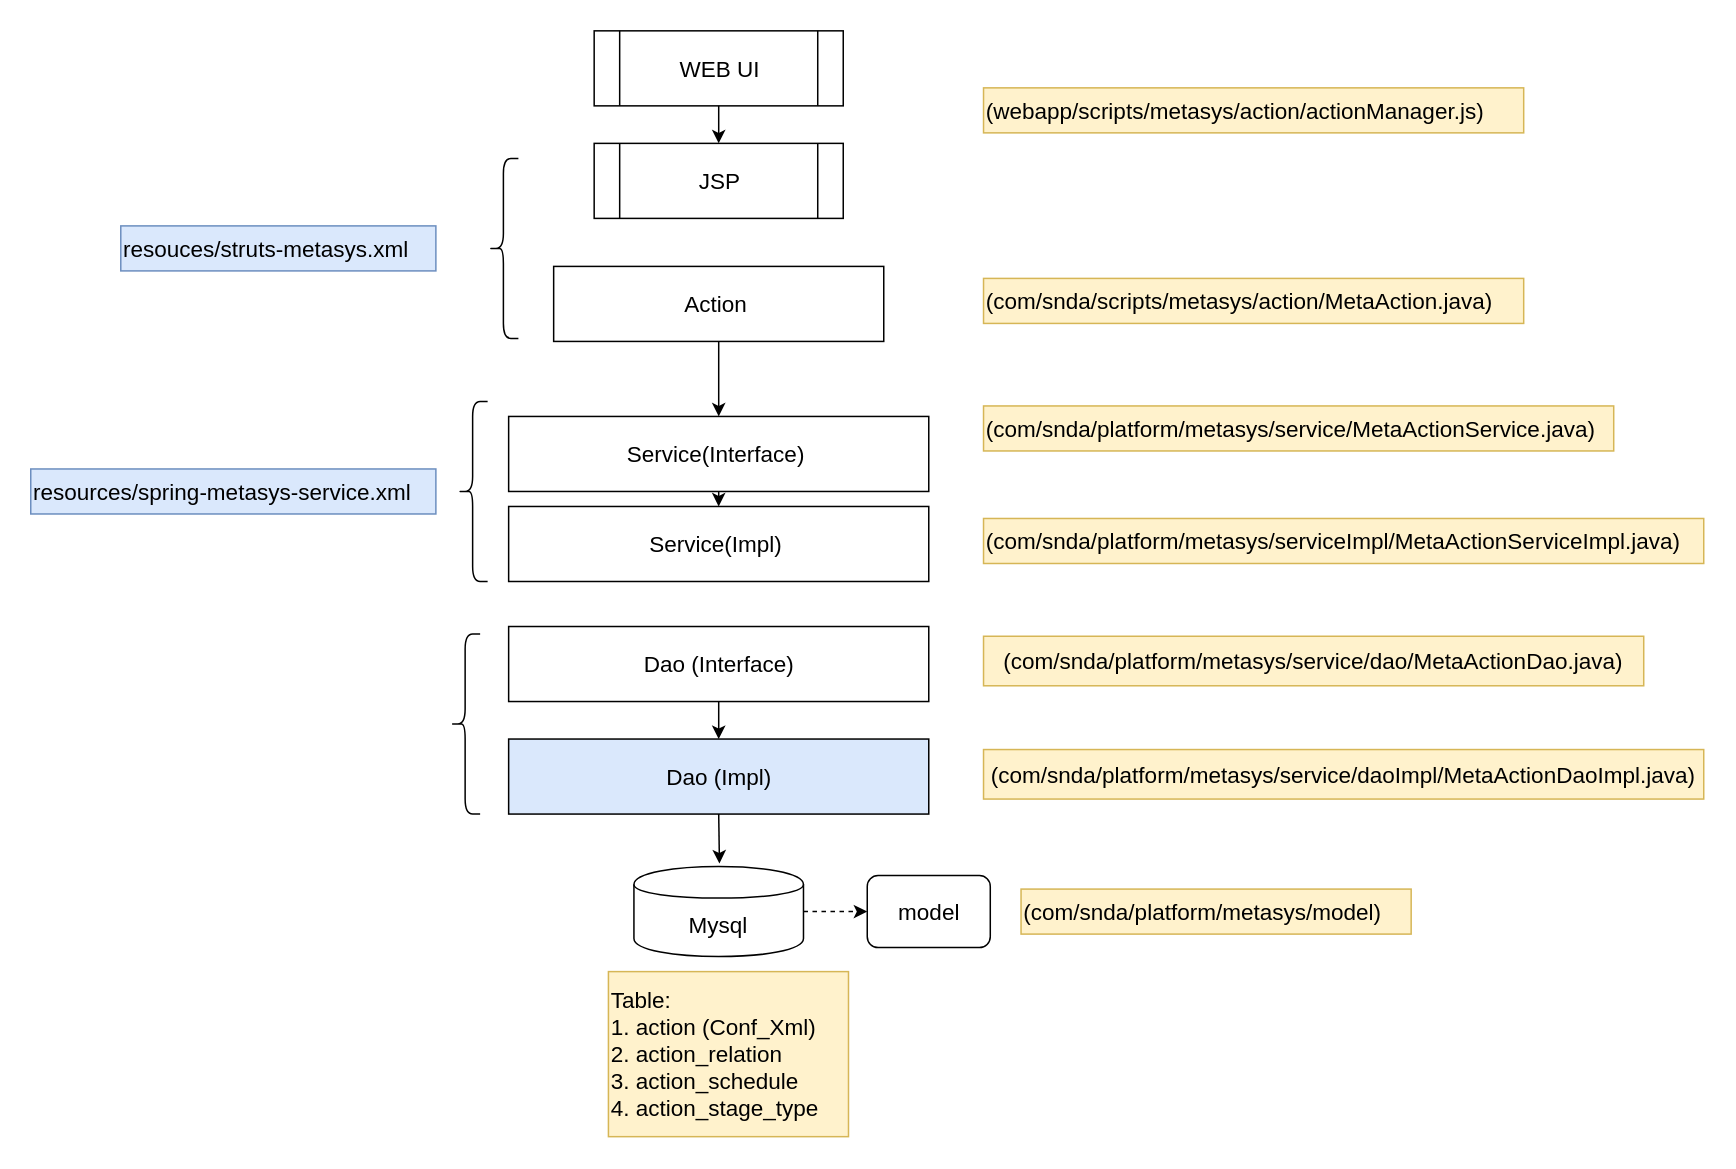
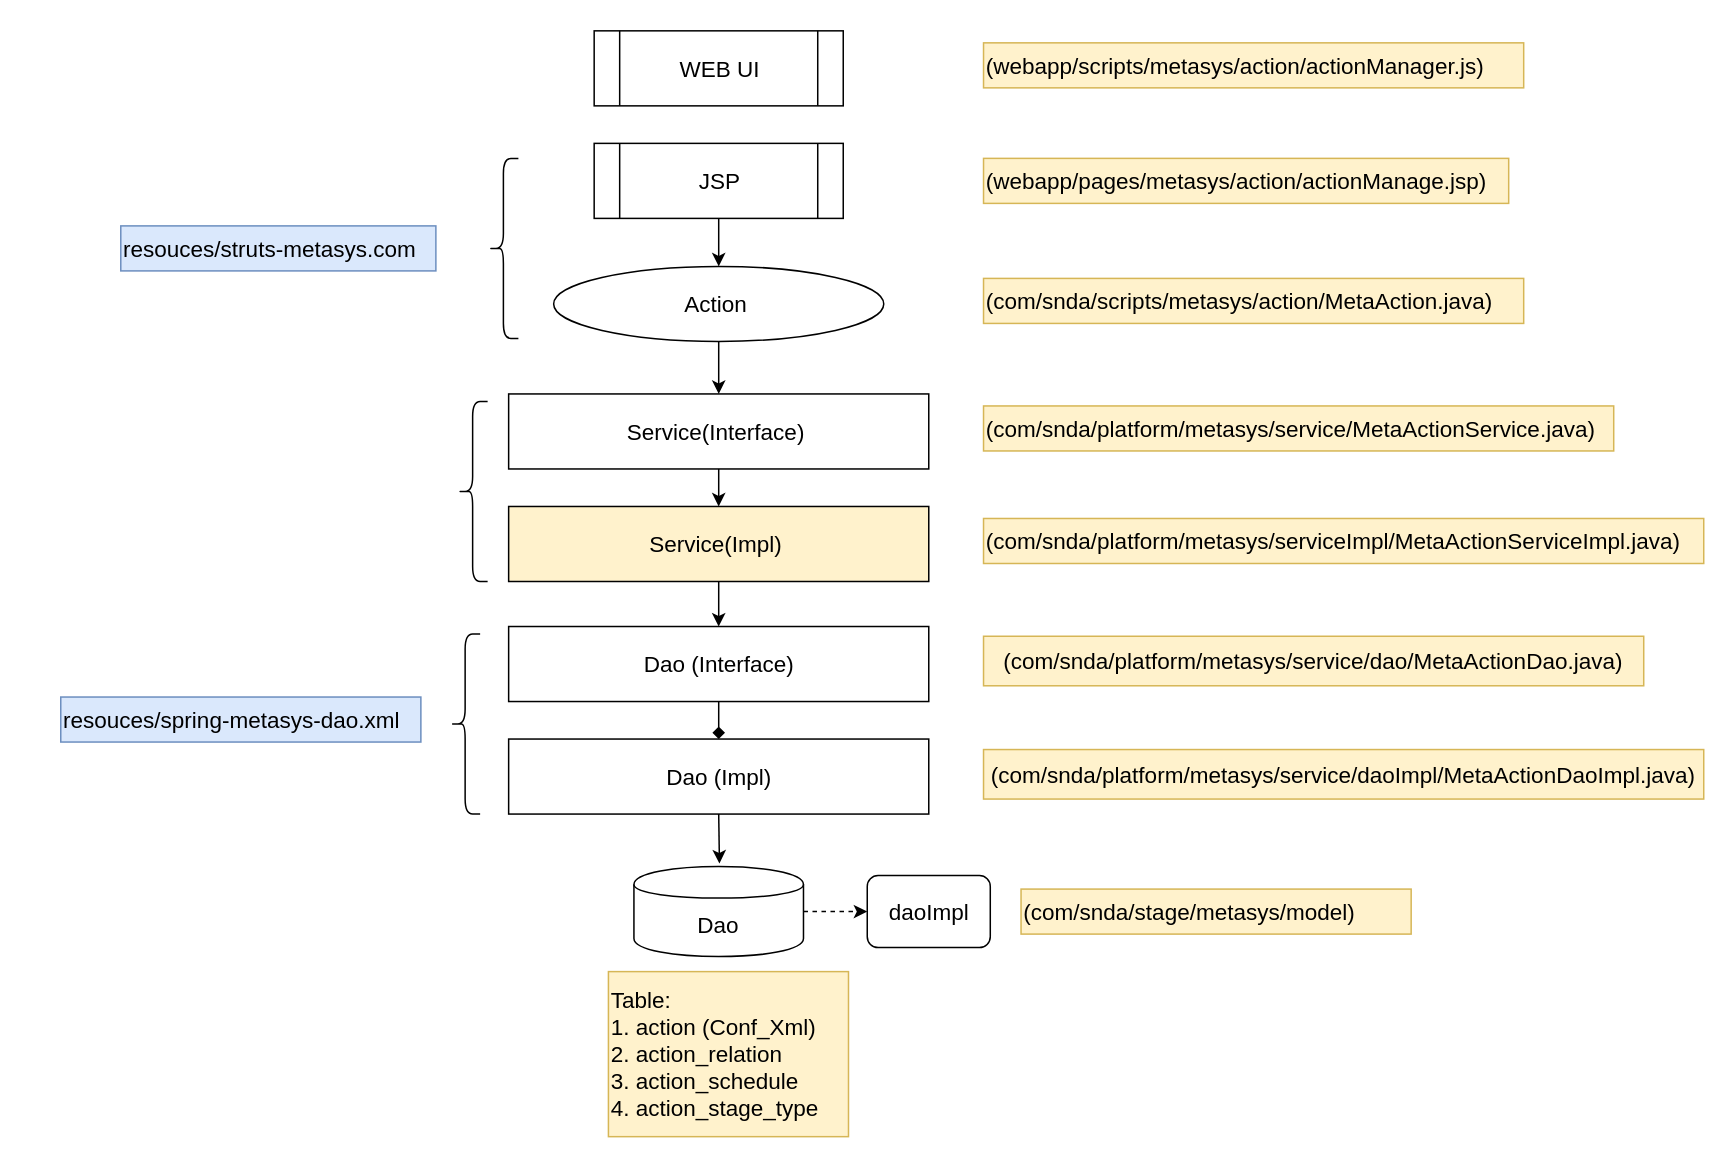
  <mxCell id="0" />
  <mxCell id="1" parent="0" />
- <mxCell id="2" value="&lt;font style=&quot;font-size: 15px&quot;&gt;Action&amp;nbsp;&lt;/font&gt;" style="rounded=0;whiteSpace=wrap;html=1;" vertex="1" parent="1"><mxGeometry x="368.5" y="177" width="220" height="50" as="geometry" /></mxCell>
- <mxCell id="3" value="&lt;font style=&quot;font-size: 15px&quot;&gt;Service(Interface)&amp;nbsp;&lt;/font&gt;" style="rounded=0;whiteSpace=wrap;html=1;" vertex="1" parent="1"><mxGeometry x="338.5" y="277" width="280" height="50" as="geometry" /></mxCell>
+ <mxCell id="2" value="&lt;font style=&quot;font-size: 15px&quot;&gt;Action&amp;nbsp;&lt;/font&gt;" style="ellipse;whiteSpace=wrap;html=1;" vertex="1" parent="1"><mxGeometry x="368.5" y="177" width="220" height="50" as="geometry" /></mxCell>
+ <mxCell id="3" value="&lt;font style=&quot;font-size: 15px&quot;&gt;Service(Interface)&amp;nbsp;&lt;/font&gt;" style="rounded=0;whiteSpace=wrap;html=1;" vertex="1" parent="1"><mxGeometry x="338.5" y="262" width="280" height="50" as="geometry" /></mxCell>
  <mxCell id="4" value="&lt;font style=&quot;font-size: 15px&quot;&gt;Dao (Interface)&lt;/font&gt;" style="rounded=0;whiteSpace=wrap;html=1;" vertex="1" parent="1"><mxGeometry x="338.5" y="417" width="280" height="50" as="geometry" /></mxCell>
- <mxCell id="5" value="&lt;font style=&quot;font-size: 15px&quot;&gt;Mysql&lt;/font&gt;" style="shape=cylinder;whiteSpace=wrap;html=1;boundedLbl=1;backgroundOutline=1;" vertex="1" parent="1"><mxGeometry x="422" y="577" width="113" height="60" as="geometry" /></mxCell>
+ <mxCell id="5" value="&lt;font style=&quot;font-size: 15px&quot;&gt;Dao&lt;/font&gt;" style="shape=cylinder;whiteSpace=wrap;html=1;boundedLbl=1;backgroundOutline=1;" vertex="1" parent="1"><mxGeometry x="422" y="577" width="113" height="60" as="geometry" /></mxCell>
  <mxCell id="6" value="&lt;font style=&quot;font-size: 15px&quot;&gt;Table:&lt;br&gt;1. action (Conf_Xml)&lt;br&gt;2. action_relation&lt;br&gt;3. action_schedule&lt;br&gt;4. action_stage_type&lt;br&gt;&lt;/font&gt;" style="text;html=1;strokeColor=#d6b656;fillColor=#fff2cc;align=left;verticalAlign=middle;whiteSpace=wrap;rounded=0;" vertex="1" parent="1"><mxGeometry x="405" y="647" width="160" height="110" as="geometry" /></mxCell>
- <mxCell id="7" value="&lt;font style=&quot;font-size: 15px&quot;&gt;(webapp/scripts/metasys/action/actionManager.js)&lt;/font&gt;" style="text;html=1;fillColor=#fff2cc;strokeColor=#d6b656;" vertex="1" parent="1"><mxGeometry x="655" y="58" width="360" height="30" as="geometry" /></mxCell>
+ <mxCell id="7" value="&lt;font style=&quot;font-size: 15px&quot;&gt;(webapp/scripts/metasys/action/actionManager.js)&lt;/font&gt;" style="text;html=1;fillColor=#fff2cc;strokeColor=#d6b656;" vertex="1" parent="1"><mxGeometry x="655" y="28" width="360" height="30" as="geometry" /></mxCell>
  <mxCell id="8" value="&lt;font style=&quot;font-size: 15px&quot;&gt;WEB UI&lt;/font&gt;" style="shape=process;whiteSpace=wrap;html=1;backgroundOutline=1;" vertex="1" parent="1"><mxGeometry x="395.5" y="20" width="166" height="50" as="geometry" /></mxCell>
  <mxCell id="9" value="&lt;span style=&quot;font-size: 15px ; text-align: center ; white-space: normal&quot;&gt;(com/snda/scripts/metasys/action/MetaAction.java)&lt;/span&gt;" style="text;html=1;fillColor=#fff2cc;strokeColor=#d6b656;" vertex="1" parent="1"><mxGeometry x="655" y="185" width="360" height="30" as="geometry" /></mxCell>
  <mxCell id="10" value="&lt;font style=&quot;font-size: 15px&quot;&gt;(com/snda/platform/metasys/service/MetaActionService.java)&lt;/font&gt;" style="text;html=1;fillColor=#fff2cc;strokeColor=#d6b656;" vertex="1" parent="1"><mxGeometry x="655" y="270" width="420" height="30" as="geometry" /></mxCell>
- <mxCell id="11" value="&lt;font style=&quot;font-size: 15px&quot;&gt;Service(Impl)&amp;nbsp;&lt;/font&gt;" style="rounded=0;whiteSpace=wrap;html=1;" vertex="1" parent="1"><mxGeometry x="338.5" y="337" width="280" height="50" as="geometry" /></mxCell>
+ <mxCell id="11" value="&lt;font style=&quot;font-size: 15px&quot;&gt;Service(Impl)&amp;nbsp;&lt;/font&gt;" style="rounded=0;whiteSpace=wrap;html=1;fillColor=#fff2cc;" vertex="1" parent="1"><mxGeometry x="338.5" y="337" width="280" height="50" as="geometry" /></mxCell>
  <mxCell id="12" value="&lt;font style=&quot;font-size: 15px&quot;&gt;(com/snda/platform/metasys/serviceImpl/MetaActionServiceImpl.java)&lt;/font&gt;" style="text;html=1;fillColor=#fff2cc;strokeColor=#d6b656;" vertex="1" parent="1"><mxGeometry x="655" y="345" width="480" height="30" as="geometry" /></mxCell>
  <mxCell id="13" value="&lt;font style=&quot;font-size: 15px&quot;&gt;&lt;span style=&quot;text-align: left ; white-space: nowrap&quot;&gt;(com/snda/platform/metasys/service/dao/&lt;/span&gt;MetaActionDao.java)&lt;/font&gt;" style="rounded=0;whiteSpace=wrap;html=1;fillColor=#fff2cc;strokeColor=#d6b656;" vertex="1" parent="1"><mxGeometry x="655" y="423.5" width="440" height="33" as="geometry" /></mxCell>
- <mxCell id="14" value="&lt;font style=&quot;font-size: 15px&quot;&gt;Dao (Impl)&lt;/font&gt;" style="rounded=0;whiteSpace=wrap;html=1;fillColor=#dae8fc;" vertex="1" parent="1"><mxGeometry x="338.5" y="492" width="280" height="50" as="geometry" /></mxCell>
+ <mxCell id="14" value="&lt;font style=&quot;font-size: 15px&quot;&gt;Dao (Impl)&lt;/font&gt;" style="rounded=0;whiteSpace=wrap;html=1;" vertex="1" parent="1"><mxGeometry x="338.5" y="492" width="280" height="50" as="geometry" /></mxCell>
  <mxCell id="15" value="&lt;font style=&quot;font-size: 15px&quot;&gt;&lt;span style=&quot;text-align: left ; white-space: nowrap&quot;&gt;(com/snda/platform/metasys/service/daoImpl/&lt;/span&gt;MetaActionDaoImpl.java)&lt;/font&gt;" style="rounded=0;whiteSpace=wrap;html=1;fillColor=#fff2cc;strokeColor=#d6b656;" vertex="1" parent="1"><mxGeometry x="655" y="499" width="480" height="33" as="geometry" /></mxCell>
  <mxCell id="16" value="&lt;font style=&quot;font-size: 15px&quot;&gt;JSP&lt;/font&gt;" style="shape=process;whiteSpace=wrap;html=1;backgroundOutline=1;" vertex="1" parent="1"><mxGeometry x="395.5" y="95" width="166" height="50" as="geometry" /></mxCell>
- <mxCell id="18" value="&lt;font style=&quot;font-size: 15px&quot;&gt;resouces/struts-metasys.xml&lt;/font&gt;" style="text;html=1;fillColor=#dae8fc;strokeColor=#6c8ebf;" vertex="1" parent="1"><mxGeometry x="80" y="150" width="210" height="30" as="geometry" /></mxCell>
- <mxCell id="20" value="" style="endArrow=classic;html=1;exitX=0.5;exitY=1;exitDx=0;exitDy=0;" edge="1" parent="1" source="8" target="16"><mxGeometry width="50" height="50" relative="1" as="geometry"><mxPoint x="220" y="255" as="sourcePoint" /><mxPoint x="270" y="205" as="targetPoint" /></mxGeometry></mxCell>
+ <mxCell id="17" value="&lt;font style=&quot;font-size: 15px&quot;&gt;(webapp/pages/metasys/action/actionManage.jsp)&lt;/font&gt;" style="text;html=1;fillColor=#fff2cc;strokeColor=#d6b656;" vertex="1" parent="1"><mxGeometry x="655" y="105" width="350" height="30" as="geometry" /></mxCell>
+ <mxCell id="18" value="&lt;font style=&quot;font-size: 15px&quot;&gt;resouces/struts-metasys.com&lt;/font&gt;" style="text;html=1;fillColor=#dae8fc;strokeColor=#6c8ebf;" vertex="1" parent="1"><mxGeometry x="80" y="150" width="210" height="30" as="geometry" /></mxCell>
+ <mxCell id="19" value="&lt;font style=&quot;font-size: 15px&quot;&gt;resouces/spring-metasys-dao.xml&lt;/font&gt;" style="text;html=1;fillColor=#dae8fc;strokeColor=#6c8ebf;" vertex="1" parent="1"><mxGeometry x="40" y="464" width="240" height="30" as="geometry" /></mxCell>
+ <mxCell id="21" value="" style="endArrow=classic;html=1;exitX=0.5;exitY=1;exitDx=0;exitDy=0;" edge="1" parent="1" source="16" target="2"><mxGeometry width="50" height="50" relative="1" as="geometry"><mxPoint x="300" y="205" as="sourcePoint" /><mxPoint x="350" y="155" as="targetPoint" /></mxGeometry></mxCell>
  <mxCell id="22" value="" style="endArrow=classic;html=1;exitX=0.5;exitY=1;exitDx=0;exitDy=0;entryX=0.5;entryY=0;entryDx=0;entryDy=0;" edge="1" parent="1" source="2" target="3"><mxGeometry width="50" height="50" relative="1" as="geometry"><mxPoint x="310" y="285" as="sourcePoint" /><mxPoint x="360" y="235" as="targetPoint" /></mxGeometry></mxCell>
  <mxCell id="23" value="" style="endArrow=classic;html=1;exitX=0.5;exitY=1;exitDx=0;exitDy=0;entryX=0.5;entryY=0;entryDx=0;entryDy=0;" edge="1" parent="1" source="3" target="11"><mxGeometry width="50" height="50" relative="1" as="geometry"><mxPoint x="250" y="335" as="sourcePoint" /><mxPoint x="300" y="285" as="targetPoint" /></mxGeometry></mxCell>
- <mxCell id="25" value="" style="endArrow=classic;html=1;exitX=0.5;exitY=1;exitDx=0;exitDy=0;" edge="1" parent="1" source="4" target="14"><mxGeometry width="50" height="50" relative="1" as="geometry"><mxPoint x="190" y="445" as="sourcePoint" /><mxPoint x="240" y="395" as="targetPoint" /></mxGeometry></mxCell>
+ <mxCell id="24" value="" style="endArrow=classic;html=1;exitX=0.5;exitY=1;exitDx=0;exitDy=0;" edge="1" parent="1" source="11" target="4"><mxGeometry width="50" height="50" relative="1" as="geometry"><mxPoint x="170" y="395" as="sourcePoint" /><mxPoint x="220" y="345" as="targetPoint" /></mxGeometry></mxCell>
+ <mxCell id="25" value="" style="endArrow=diamond;html=1;exitX=0.5;exitY=1;exitDx=0;exitDy=0;" edge="1" parent="1" source="4" target="14"><mxGeometry width="50" height="50" relative="1" as="geometry"><mxPoint x="190" y="445" as="sourcePoint" /><mxPoint x="240" y="395" as="targetPoint" /></mxGeometry></mxCell>
  <mxCell id="26" value="" style="endArrow=classic;html=1;exitX=0.5;exitY=1;exitDx=0;exitDy=0;" edge="1" parent="1" source="14"><mxGeometry width="50" height="50" relative="1" as="geometry"><mxPoint x="230" y="475" as="sourcePoint" /><mxPoint x="479" y="575" as="targetPoint" /></mxGeometry></mxCell>
- <mxCell id="27" value="&lt;font style=&quot;font-size: 15px&quot;&gt;resources/spring-metasys-service.xml&lt;/font&gt;" style="text;html=1;fillColor=#dae8fc;strokeColor=#6c8ebf;" vertex="1" parent="1"><mxGeometry x="20" y="312" width="270" height="30" as="geometry" /></mxCell>
  <mxCell id="28" value="" style="shape=curlyBracket;whiteSpace=wrap;html=1;rounded=1;" vertex="1" parent="1"><mxGeometry x="299.5" y="422" width="20" height="120" as="geometry" /></mxCell>
  <mxCell id="29" value="" style="shape=curlyBracket;whiteSpace=wrap;html=1;rounded=1;" vertex="1" parent="1"><mxGeometry x="304.5" y="267" width="20" height="120" as="geometry" /></mxCell>
  <mxCell id="30" value="" style="shape=curlyBracket;whiteSpace=wrap;html=1;rounded=1;" vertex="1" parent="1"><mxGeometry x="325" y="105" width="20" height="120" as="geometry" /></mxCell>
- <mxCell id="31" value="&lt;font style=&quot;font-size: 15px&quot;&gt;model&lt;/font&gt;" style="rounded=1;whiteSpace=wrap;html=1;" vertex="1" parent="1"><mxGeometry x="577.5" y="583" width="82" height="48" as="geometry" /></mxCell>
+ <mxCell id="31" value="&lt;font style=&quot;font-size: 15px&quot;&gt;daoImpl&lt;/font&gt;" style="rounded=1;whiteSpace=wrap;html=1;" vertex="1" parent="1"><mxGeometry x="577.5" y="583" width="82" height="48" as="geometry" /></mxCell>
  <mxCell id="32" value="" style="endArrow=classic;html=1;exitX=1;exitY=0.5;exitDx=0;exitDy=0;entryX=0;entryY=0.5;entryDx=0;entryDy=0;dashed=1;" edge="1" parent="1" source="5" target="31"><mxGeometry width="50" height="50" relative="1" as="geometry"><mxPoint x="540" y="605" as="sourcePoint" /><mxPoint x="590" y="555" as="targetPoint" /></mxGeometry></mxCell>
- <mxCell id="33" value="&lt;font style=&quot;font-size: 15px&quot;&gt;(com/snda/platform/metasys/model)&lt;/font&gt;" style="text;html=1;fillColor=#fff2cc;strokeColor=#d6b656;" vertex="1" parent="1"><mxGeometry x="680" y="592" width="260" height="30" as="geometry" /></mxCell>
+ <mxCell id="33" value="&lt;font style=&quot;font-size: 15px&quot;&gt;(com/snda/stage/metasys/model)&lt;/font&gt;" style="text;html=1;fillColor=#fff2cc;strokeColor=#d6b656;" vertex="1" parent="1"><mxGeometry x="680" y="592" width="260" height="30" as="geometry" /></mxCell>
